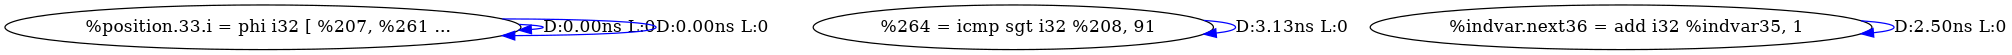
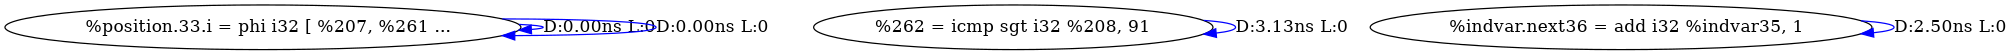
  digraph {
    edge [color=blue]
    n1 [label="  %position.33.i = phi i32 [ %207, %261 ..."]
-   n2 [label="  %264 = icmp sgt i32 %208, 91"]
+   n2 [label="%262 = icmp sgt i32 %208, 91"]
    n3 [label="  %indvar.next36 = add i32 %indvar35, 1"]
    n1 -> n1 [label="D:0.00ns L:0"]
    n1 -> n1 [label="D:0.00ns L:0"]
    n2 -> n2 [label="D:3.13ns L:0"]
    n3 -> n3 [label="D:2.50ns L:0"]
  }
